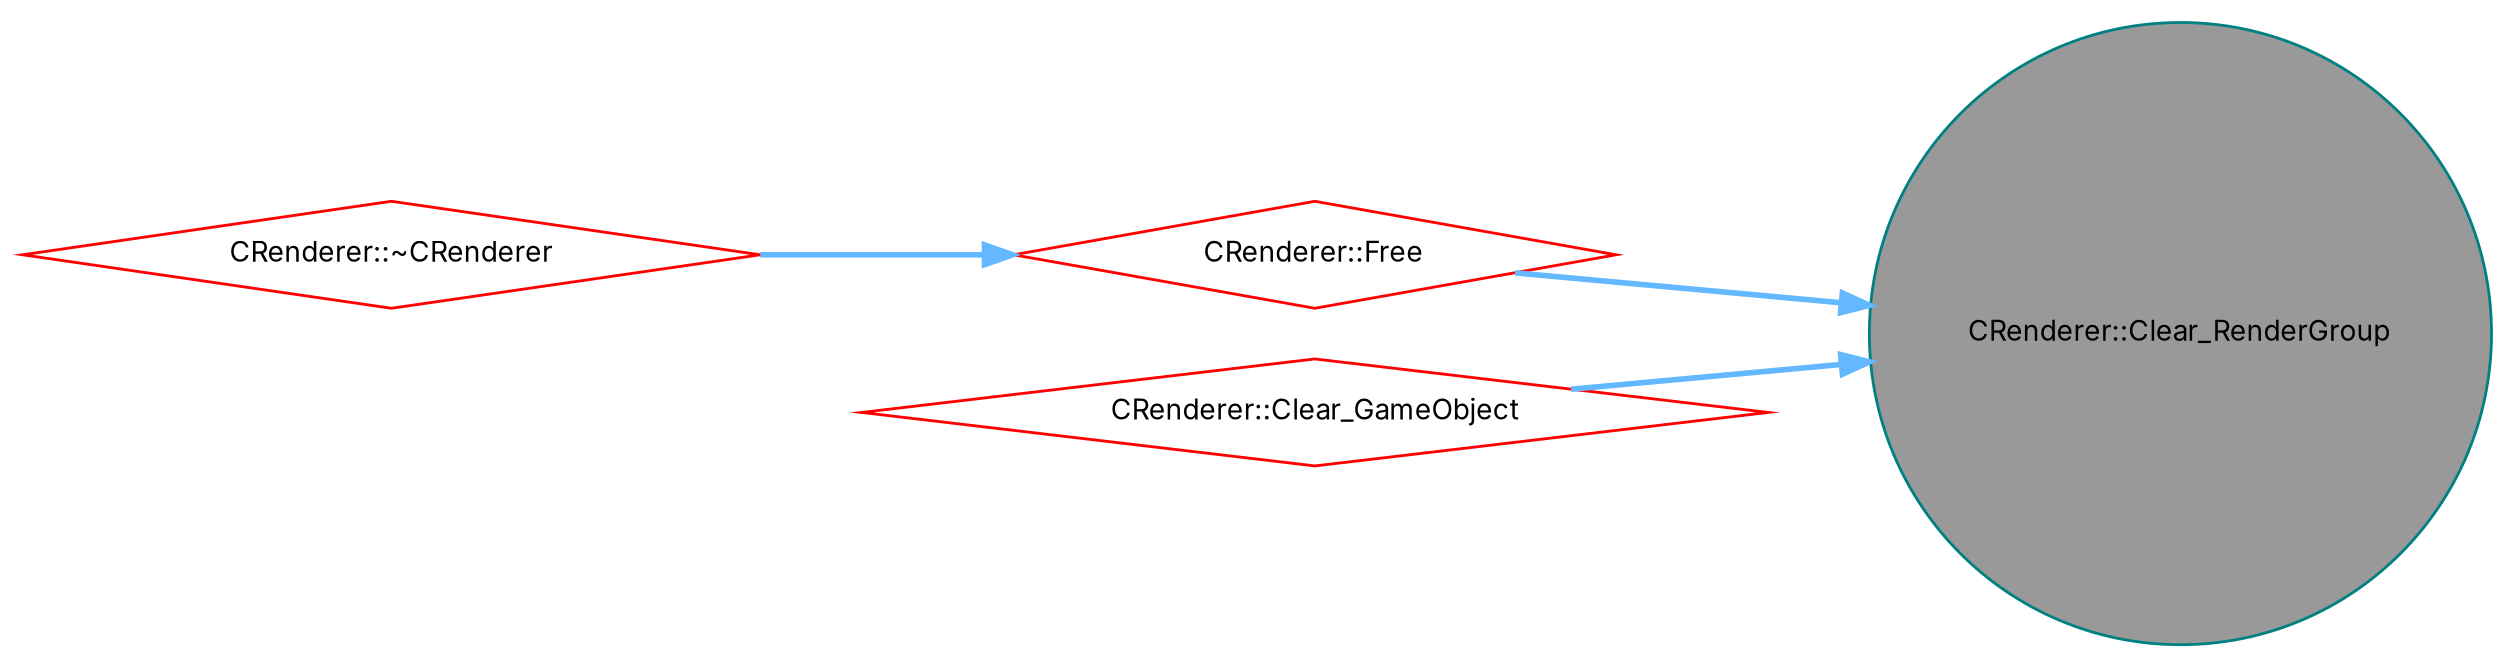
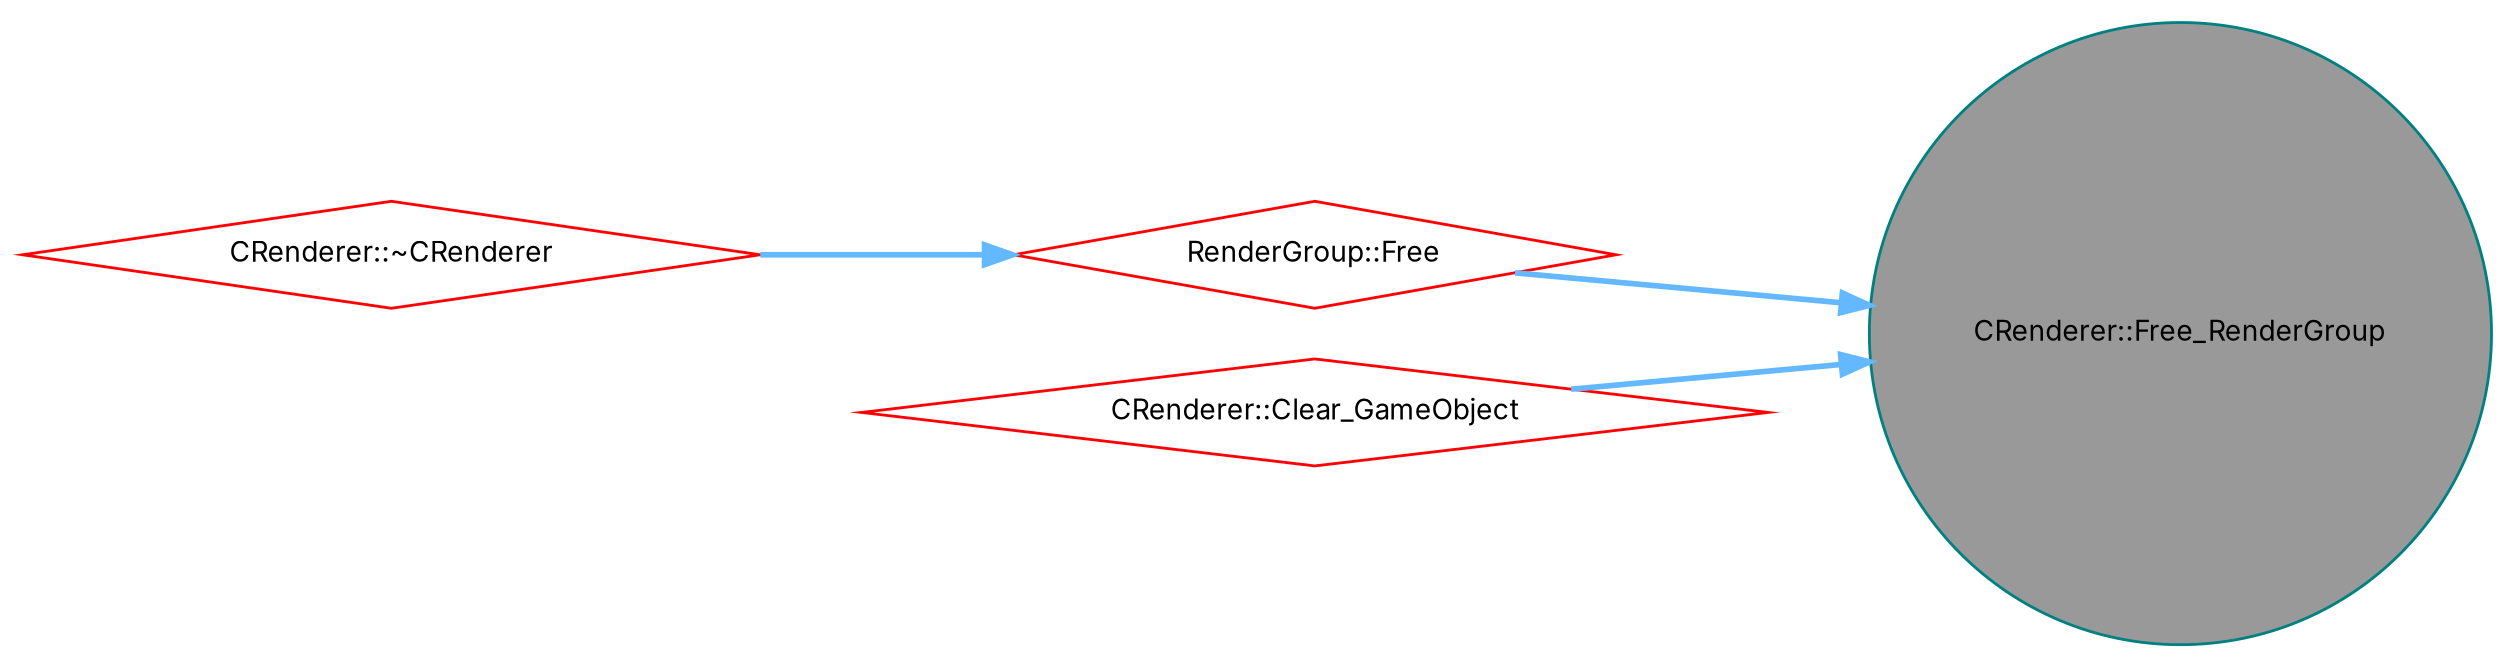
  digraph {
    fontname=Inter
    rankdir=RL
    node [color=red fillcolor=white fontname=Inter fontsize=10 shape=diamond style=filled]
    edge [color=steelblue1 dir=back fontname=Inter fontsize=10 labelfontname=Helvetica labelfontsize=10 style=bold]
-   n1 [color=teal fillcolor=grey60 fontcolor=black height=0.2 label="CRenderer::Clear_RenderGroup" shape=circle width=0.4]
-   n2 [height=0.2 label="CRenderer::Free" width=0.4]
+   n1 [color=teal fillcolor=grey60 fontcolor=black height=0.2 label="CRenderer::Free_RenderGroup" shape=circle width=0.4]
+   n2 [height=0.2 label="RenderGroup::Free" width=0.4]
    n3 [height=0.2 label="CRenderer::Clear_GameObject" width=0.4]
    n4 [height=0.2 label="CRenderer::~CRenderer" width=0.4]
    n1 -> n2
    n1 -> n3
    n2 -> n4
  }
